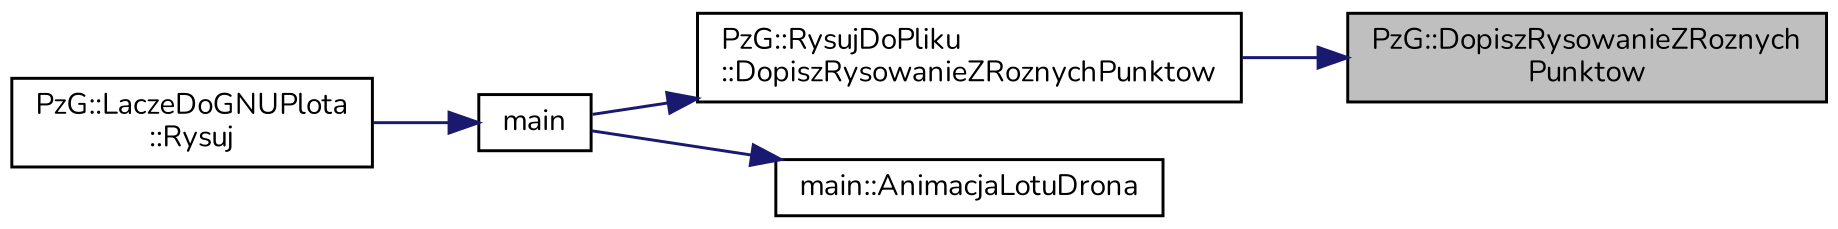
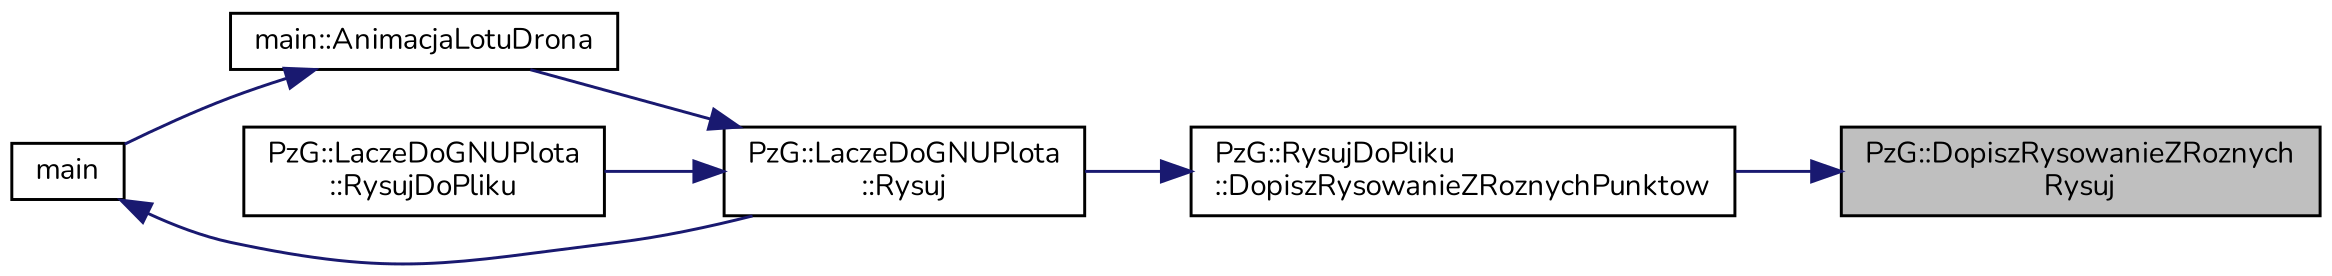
  digraph {
    fontname=Nunito
    rankdir=RL
    node [color=black fillcolor=white fontname=Nunito fontsize=10 shape=record style=filled]
    edge [color=midnightblue dir=back fontname=Nunito fontsize=10 labelfontname=Helvetica labelfontsize=10 style=solid]
-   n1 [fillcolor=grey75 fontcolor=black height=0.2 label="PzG::DopiszRysowanieZRoznych\lPunktow" width=0.4]
+   n1 [fillcolor=grey75 fontcolor=black height=0.2 label="PzG::DopiszRysowanieZRoznych\lRysuj" width=0.4]
    n2 [height=0.2 label="PzG::RysujDoPliku\l::DopiszRysowanieZRoznychPunktow" width=0.4]
    n3 [height=0.2 label="PzG::LaczeDoGNUPlota\l::Rysuj" width=0.4]
    n4 [height=0.2 label="main::AnimacjaLotuDrona" width=0.4]
+   n5 [height=0.2 label="PzG::LaczeDoGNUPlota\l::RysujDoPliku" width=0.4]
    n6 [height=0.2 label=main width=0.4]
    n1 -> n2
-   n2 -> n6
+   n2 -> n3
+   n3 -> n4
+   n3 -> n5
    n4 -> n6
    n6 -> n3
  }
